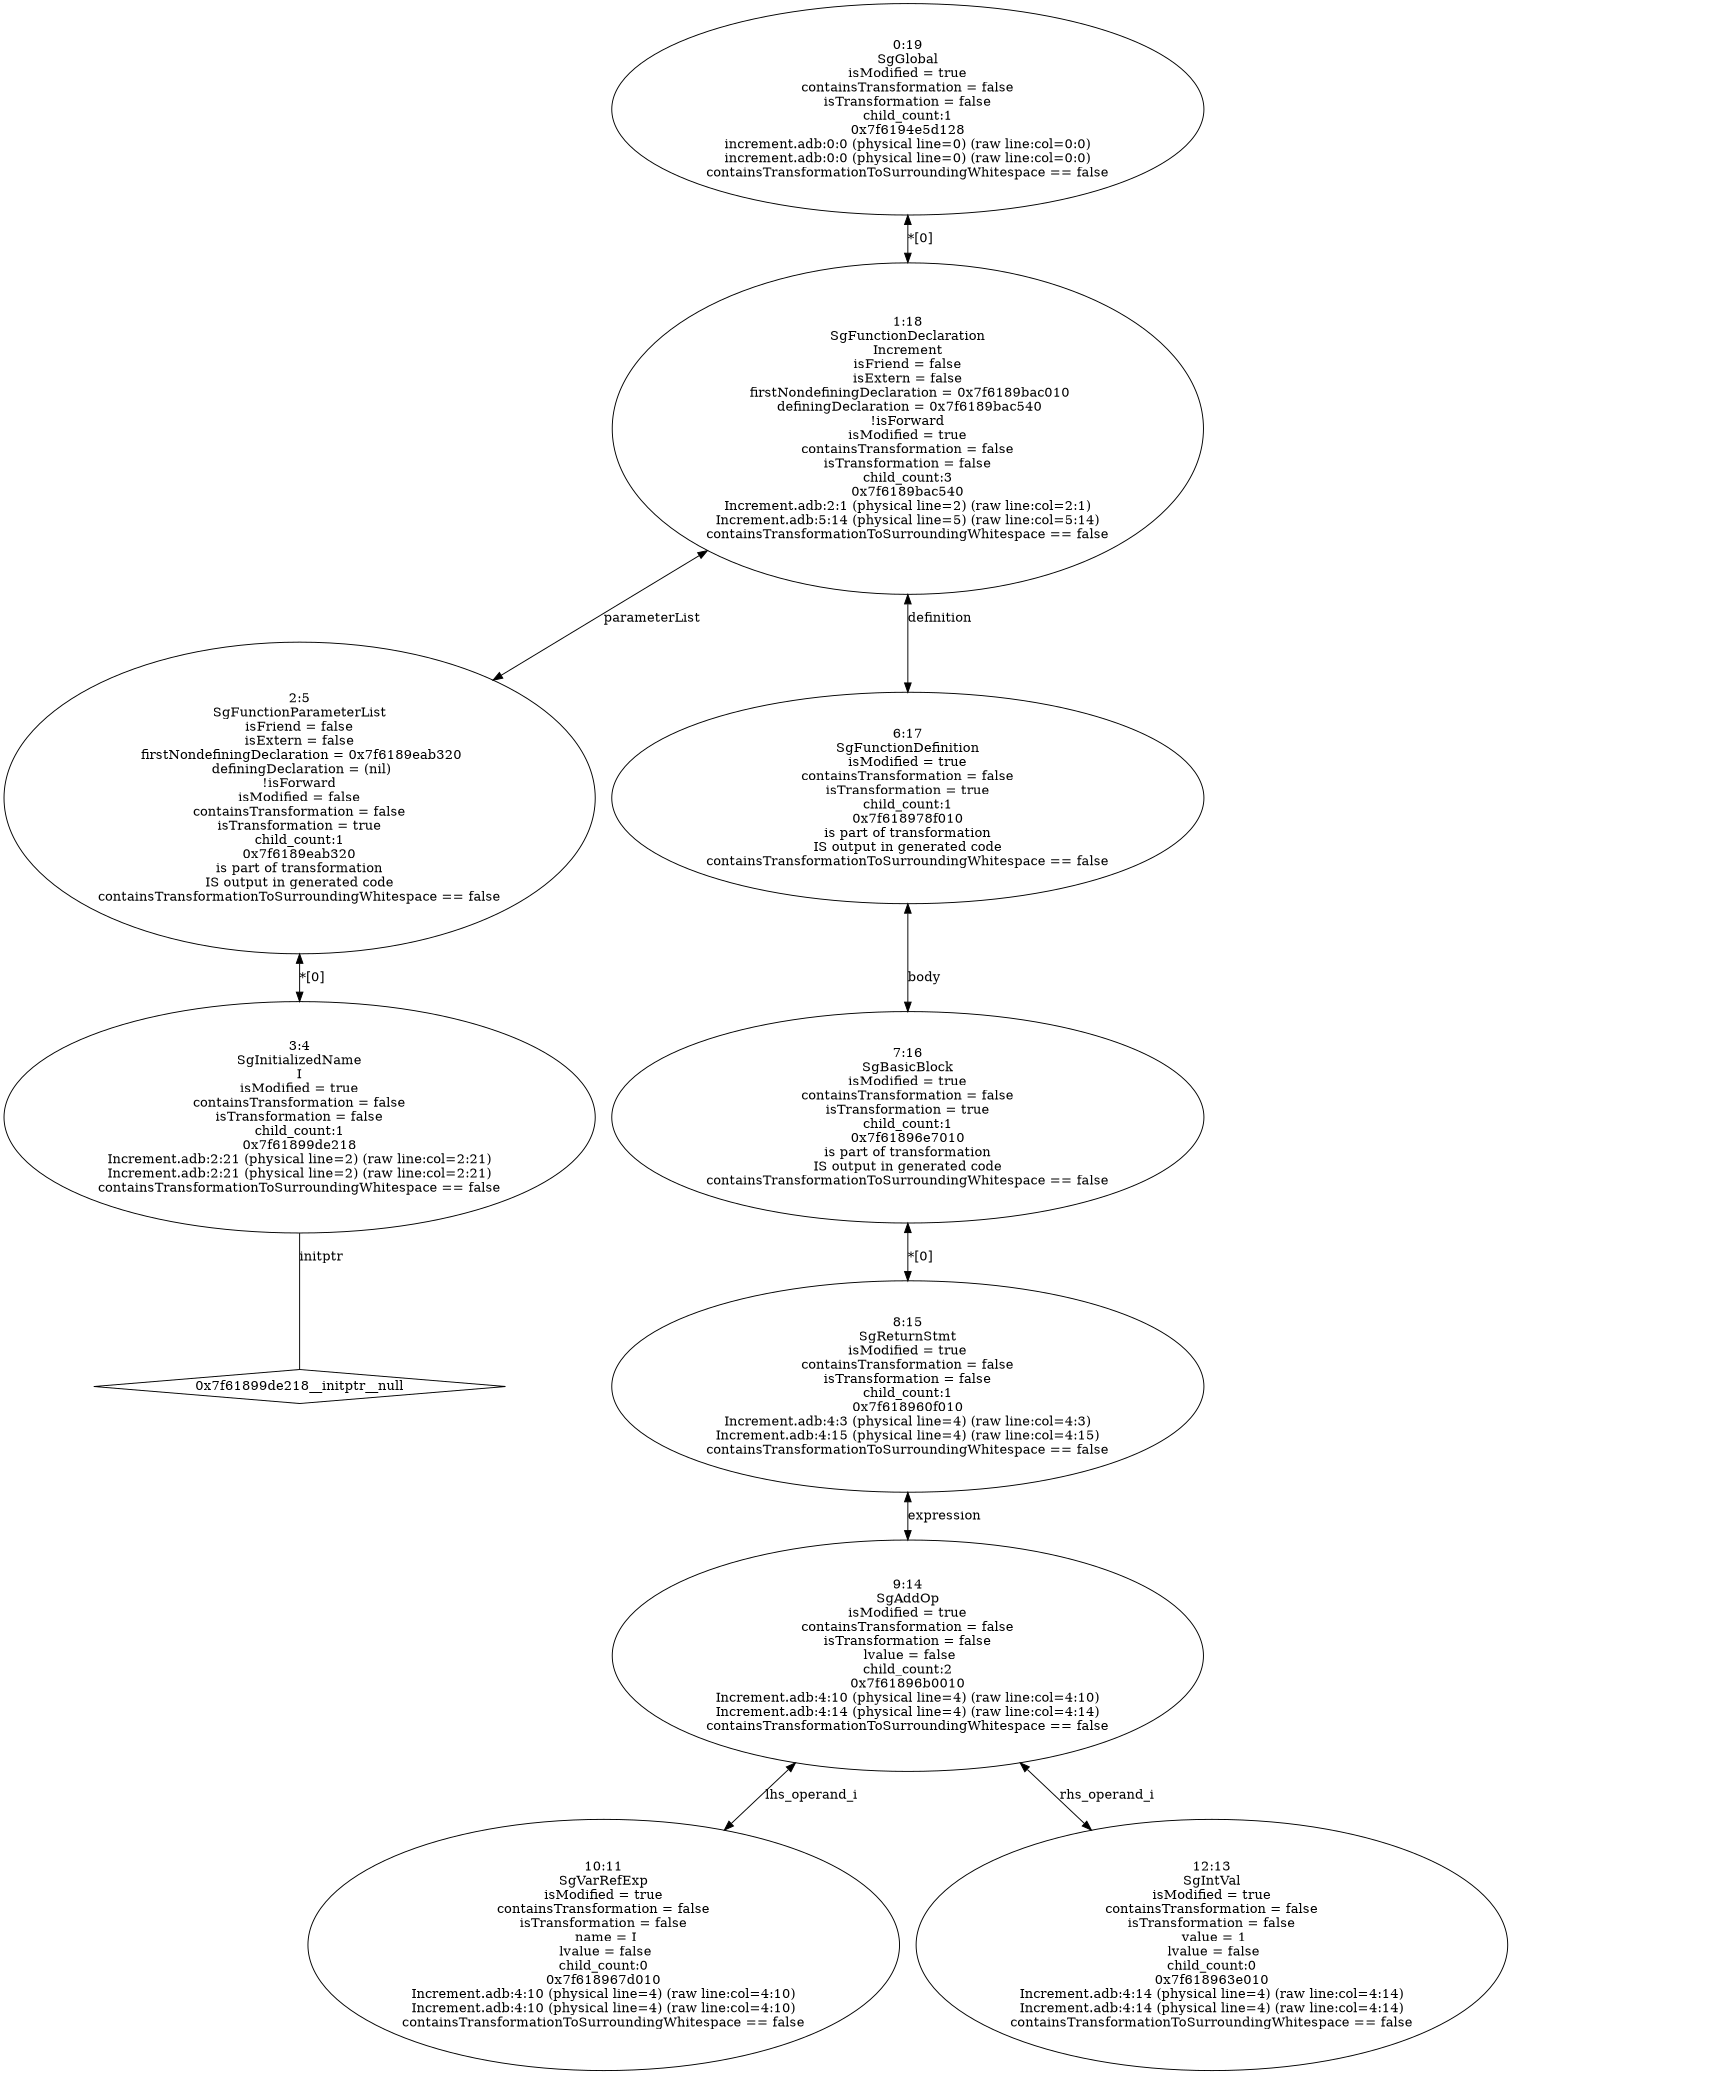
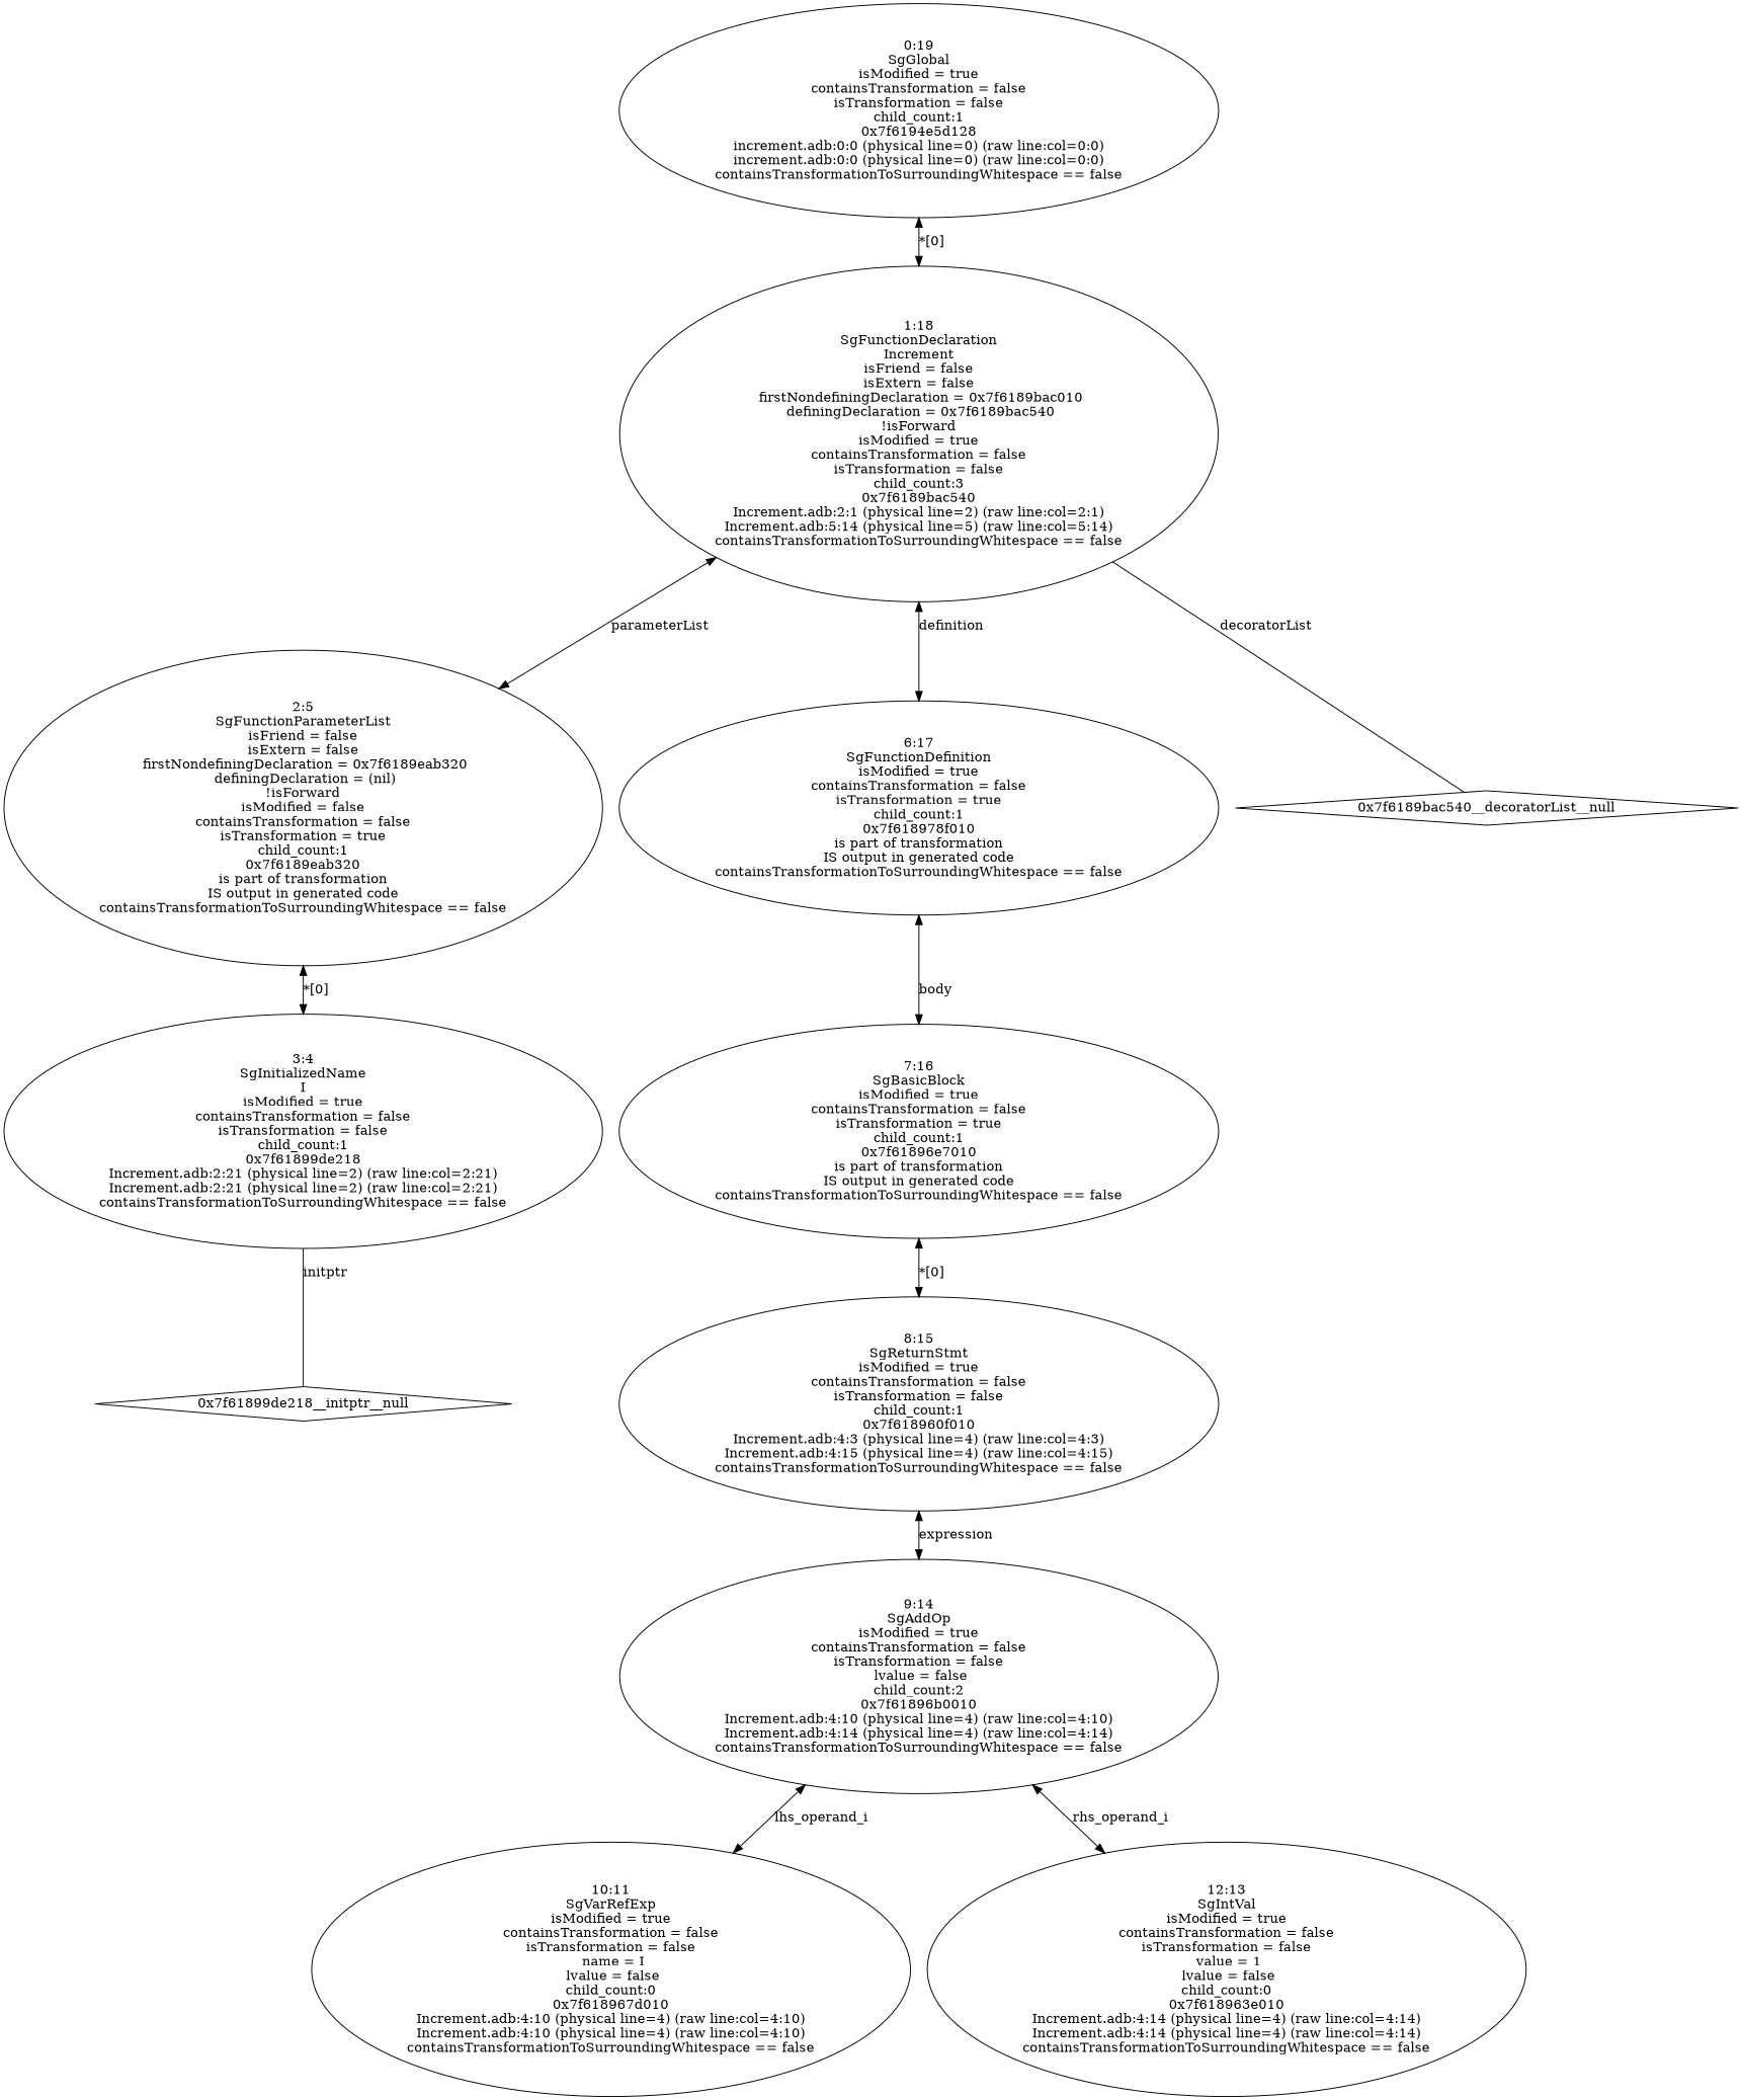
  digraph {
    edge [dir=both]
    n1 [label="3:4\nSgInitializedName\nI\nisModified = true\ncontainsTransformation = false\nisTransformation = false\nchild_count:1\n0x7f61899de218\nIncrement.adb:2:21 (physical line=2) (raw line:col=2:21)\nIncrement.adb:2:21 (physical line=2) (raw line:col=2:21)\ncontainsTransformationToSurroundingWhitespace == false\n"]
    "0x7f61899de218__initptr__null" [shape=diamond]
    n3 [label="2:5\nSgFunctionParameterList\n isFriend = false \n isExtern = false \n firstNondefiningDeclaration = 0x7f6189eab320\n definingDeclaration = (nil)\n!isForward\nisModified = false\ncontainsTransformation = false\nisTransformation = true\nchild_count:1\n0x7f6189eab320\nis part of transformation\nIS output in generated code\ncontainsTransformationToSurroundingWhitespace == false\n"]
    n4 [label="10:11\nSgVarRefExp\nisModified = true\ncontainsTransformation = false\nisTransformation = false\n name = I\n lvalue = false\nchild_count:0\n0x7f618967d010\nIncrement.adb:4:10 (physical line=4) (raw line:col=4:10)\nIncrement.adb:4:10 (physical line=4) (raw line:col=4:10)\ncontainsTransformationToSurroundingWhitespace == false\n"]
    n5 [label="12:13\nSgIntVal\nisModified = true\ncontainsTransformation = false\nisTransformation = false\n value = 1\n lvalue = false\nchild_count:0\n0x7f618963e010\nIncrement.adb:4:14 (physical line=4) (raw line:col=4:14)\nIncrement.adb:4:14 (physical line=4) (raw line:col=4:14)\ncontainsTransformationToSurroundingWhitespace == false\n"]
    n6 [label="9:14\nSgAddOp\nisModified = true\ncontainsTransformation = false\nisTransformation = false\n lvalue = false\nchild_count:2\n0x7f61896b0010\nIncrement.adb:4:10 (physical line=4) (raw line:col=4:10)\nIncrement.adb:4:14 (physical line=4) (raw line:col=4:14)\ncontainsTransformationToSurroundingWhitespace == false\n"]
    n7 [label="8:15\nSgReturnStmt\nisModified = true\ncontainsTransformation = false\nisTransformation = false\nchild_count:1\n0x7f618960f010\nIncrement.adb:4:3 (physical line=4) (raw line:col=4:3)\nIncrement.adb:4:15 (physical line=4) (raw line:col=4:15)\ncontainsTransformationToSurroundingWhitespace == false\n"]
    n8 [label="7:16\nSgBasicBlock\nisModified = true\ncontainsTransformation = false\nisTransformation = true\nchild_count:1\n0x7f61896e7010\nis part of transformation\nIS output in generated code\ncontainsTransformationToSurroundingWhitespace == false\n"]
    n9 [label="6:17\nSgFunctionDefinition\nisModified = true\ncontainsTransformation = false\nisTransformation = true\nchild_count:1\n0x7f618978f010\nis part of transformation\nIS output in generated code\ncontainsTransformationToSurroundingWhitespace == false\n"]
    n10 [label="1:18\nSgFunctionDeclaration\nIncrement\n isFriend = false \n isExtern = false \n firstNondefiningDeclaration = 0x7f6189bac010\n definingDeclaration = 0x7f6189bac540\n!isForward\nisModified = true\ncontainsTransformation = false\nisTransformation = false\nchild_count:3\n0x7f6189bac540\nIncrement.adb:2:1 (physical line=2) (raw line:col=2:1)\nIncrement.adb:5:14 (physical line=5) (raw line:col=5:14)\ncontainsTransformationToSurroundingWhitespace == false\n"]
+   "0x7f6189bac540__decoratorList__null" [shape=diamond]
    n12 [label="0:19\nSgGlobal\nisModified = true\ncontainsTransformation = false\nisTransformation = false\nchild_count:1\n0x7f6194e5d128\nincrement.adb:0:0 (physical line=0) (raw line:col=0:0)\nincrement.adb:0:0 (physical line=0) (raw line:col=0:0)\ncontainsTransformationToSurroundingWhitespace == false\n"]
    n1 -> "0x7f61899de218__initptr__null" [dir=none label=initptr]
    n3 -> n1 [label="*[0]"]
    n6 -> n4 [label=lhs_operand_i]
    n6 -> n5 [label=rhs_operand_i]
    n7 -> n6 [label=expression]
    n8 -> n7 [label="*[0]"]
    n9 -> n8 [label=body]
    n10 -> n3 [label=parameterList]
    n10 -> n9 [label=definition]
+   n10 -> "0x7f6189bac540__decoratorList__null" [dir=none label=decoratorList]
    n12 -> n10 [label="*[0]"]
  }
